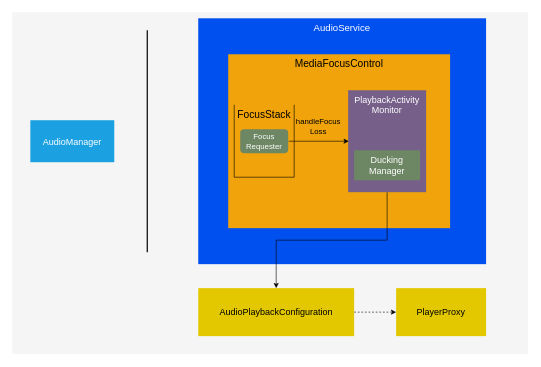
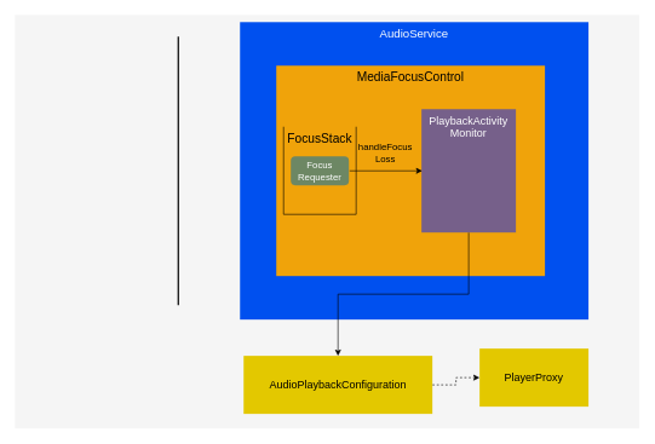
  <mxCell id="0" />
  <mxCell id="1" parent="0" />
  <mxCell id="2" value="" style="rounded=0;whiteSpace=wrap;html=1;fillColor=#f5f5f5;fontColor=#333333;strokeColor=none;verticalAlign=top;" vertex="1" parent="1"><mxGeometry x="20" y="20" width="860" height="570" as="geometry" /></mxCell>
  <mxCell id="3" value="" style="line;strokeWidth=2;direction=south;html=1;labelBackgroundColor=none;fontSize=13;fontColor=#000000;strokeColor=#000000;" vertex="1" parent="1"><mxGeometry x="240" y="50" width="10" height="370" as="geometry" /></mxCell>
- <mxCell id="4" value="AudioManager" style="text;html=1;fillColor=#1ba1e2;align=center;verticalAlign=middle;whiteSpace=wrap;rounded=0;fontColor=#ffffff;fontSize=15;" vertex="1" parent="1"><mxGeometry x="50" y="200" width="140" height="70" as="geometry" /></mxCell>
  <mxCell id="5" value="AudioService" style="text;html=1;fillColor=#0050ef;align=center;verticalAlign=top;whiteSpace=wrap;rounded=0;fontColor=#ffffff;fontSize=16;" vertex="1" parent="1"><mxGeometry x="330" y="30" width="480" height="410" as="geometry" /></mxCell>
  <mxCell id="6" value="MediaFocusControl" style="rounded=0;whiteSpace=wrap;html=1;fillColor=#f0a30a;verticalAlign=top;fontSize=17;strokeColor=none;fontColor=#000000;" vertex="1" parent="1"><mxGeometry x="380" y="90" width="370" height="290" as="geometry" /></mxCell>
  <mxCell id="7" value="FocusStack" style="shape=partialRectangle;whiteSpace=wrap;html=1;bottom=1;right=1;left=1;top=0;fillColor=none;routingCenterX=-0.5;fontSize=17;fontColor=#000000;strokeColor=#000000;verticalAlign=top;" vertex="1" parent="1"><mxGeometry x="390" y="175" width="100" height="120" as="geometry" /></mxCell>
  <mxCell id="8" value="Focus&lt;br&gt;Requester" style="rounded=1;whiteSpace=wrap;html=1;fontSize=13;fontColor=#ffffff;fillColor=#6d8764;strokeColor=none;" vertex="1" parent="1"><mxGeometry x="400" y="215" width="80" height="40" as="geometry" /></mxCell>
  <mxCell id="9" style="edgeStyle=orthogonalEdgeStyle;rounded=0;orthogonalLoop=1;jettySize=auto;html=1;exitX=0.5;exitY=1;exitDx=0;exitDy=0;labelBackgroundColor=none;strokeColor=#000000;fontSize=15;fontColor=#000000;" edge="1" parent="1" source="10" target="14"><mxGeometry relative="1" as="geometry" /></mxCell>
  <mxCell id="10" value="PlaybackActivity&lt;br style=&quot;font-size: 15px;&quot;&gt;Monitor" style="rounded=0;whiteSpace=wrap;html=1;fontSize=15;fontColor=#ffffff;fillColor=#76608a;strokeColor=none;verticalAlign=top;" vertex="1" parent="1"><mxGeometry x="580" y="150" width="130" height="170" as="geometry" /></mxCell>
- <mxCell id="11" value="Ducking&lt;br&gt;Manager" style="shape=ext;double=1;rounded=0;whiteSpace=wrap;html=1;labelBackgroundColor=none;fontSize=15;fontColor=#ffffff;fillColor=#6d8764;strokeColor=none;" vertex="1" parent="1"><mxGeometry x="590" y="250" width="110" height="50" as="geometry" /></mxCell>
  <mxCell id="12" value="handleFocus&lt;br&gt;Loss" style="endArrow=classic;html=1;labelBackgroundColor=none;strokeColor=#000000;fontSize=13;fontColor=#000000;exitX=1;exitY=0.5;exitDx=0;exitDy=0;entryX=0;entryY=0.5;entryDx=0;entryDy=0;" edge="1" parent="1"><mxGeometry x="-0.02" y="25" width="50" height="50" relative="1" as="geometry"><mxPoint x="481" y="235" as="sourcePoint" /><mxPoint x="581" y="235" as="targetPoint" /><mxPoint as="offset" /></mxGeometry></mxCell>
  <mxCell id="13" style="edgeStyle=orthogonalEdgeStyle;rounded=0;orthogonalLoop=1;jettySize=auto;html=1;exitX=1;exitY=0.5;exitDx=0;exitDy=0;entryX=0;entryY=0.5;entryDx=0;entryDy=0;labelBackgroundColor=none;strokeColor=#000000;fontSize=15;fontColor=#000000;dashed=1;" edge="1" parent="1" source="14" target="15"><mxGeometry relative="1" as="geometry" /></mxCell>
- <mxCell id="14" value="AudioPlaybackConfiguration" style="shape=ext;double=1;rounded=0;whiteSpace=wrap;html=1;labelBackgroundColor=none;fontSize=15;fillColor=#e3c800;strokeColor=none;fontColor=#000000;" vertex="1" parent="1"><mxGeometry x="330" y="480" width="260" height="80" as="geometry" /></mxCell>
+ <mxCell id="14" value="AudioPlaybackConfiguration" style="shape=ext;double=1;rounded=0;whiteSpace=wrap;html=1;labelBackgroundColor=none;fontSize=15;fillColor=#e3c800;strokeColor=none;fontColor=#000000;" vertex="1" parent="1"><mxGeometry x="335" y="490" width="260" height="80" as="geometry" /></mxCell>
  <mxCell id="15" value="PlayerProxy" style="shape=ext;double=1;rounded=0;whiteSpace=wrap;html=1;labelBackgroundColor=none;fontSize=15;fillColor=#e3c800;strokeColor=none;fontColor=#000000;" vertex="1" parent="1"><mxGeometry x="660" y="480" width="150" height="80" as="geometry" /></mxCell>
